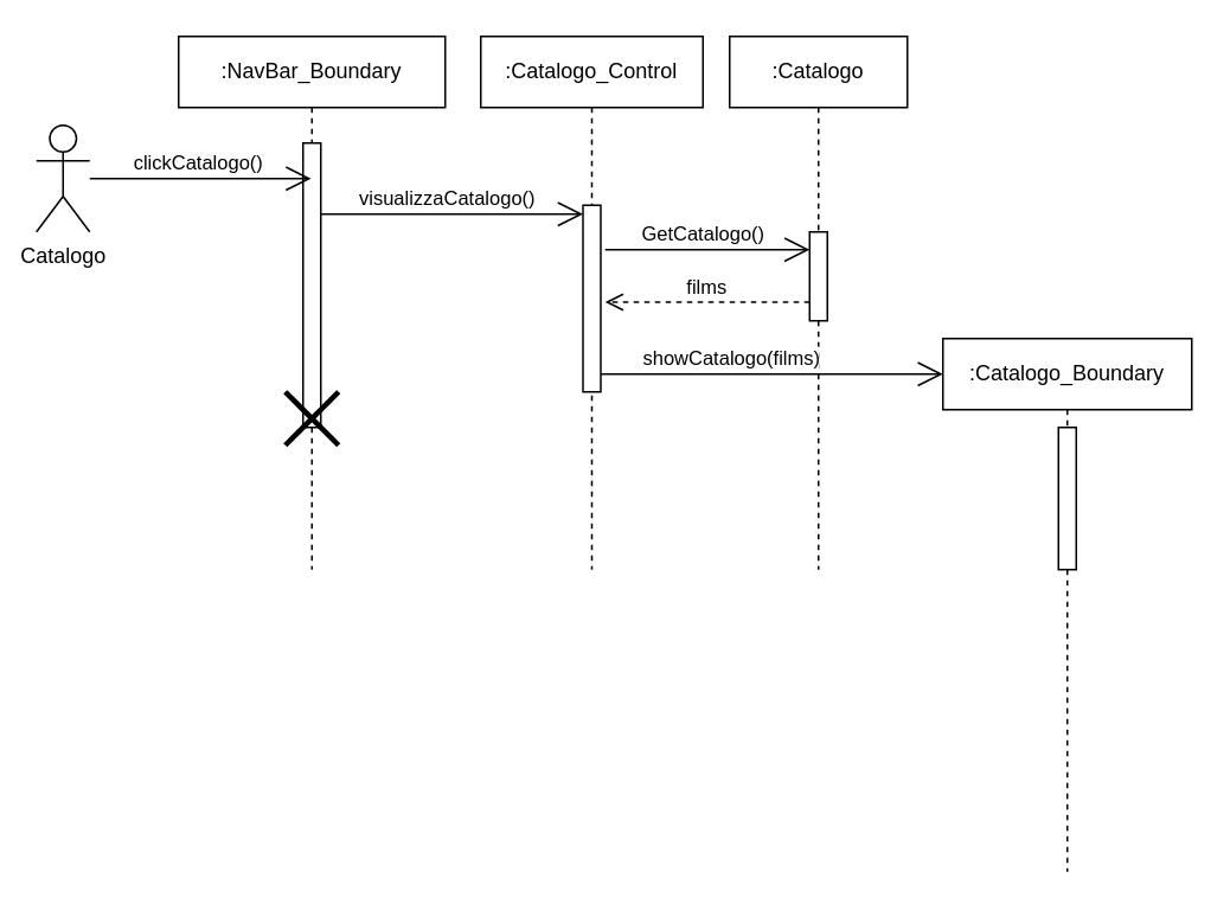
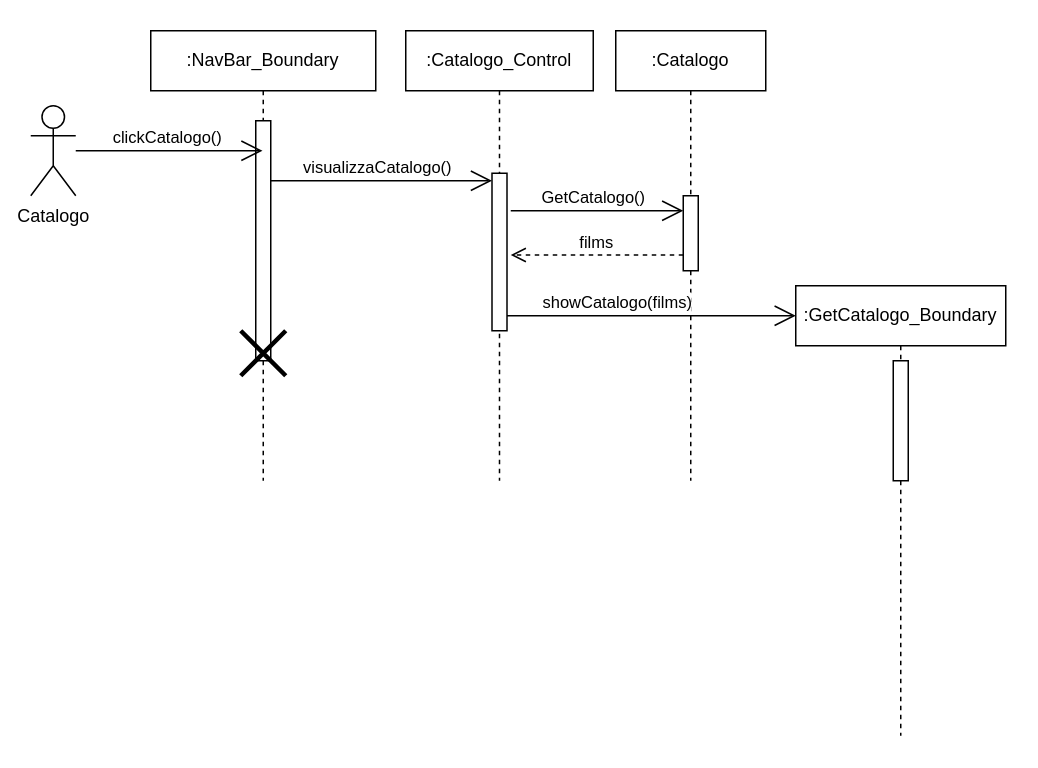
  <mxCell id="0" />
  <mxCell id="1" parent="0" />
  <mxCell id="2" value="Catalogo&lt;div&gt;&lt;br&gt;&lt;/div&gt;" style="shape=umlActor;verticalLabelPosition=bottom;verticalAlign=top;html=1;" vertex="1" parent="1"><mxGeometry x="20" y="70" width="30" height="60" as="geometry" /></mxCell>
  <mxCell id="3" value=":Catalogo_Control" style="shape=umlLifeline;perimeter=lifelinePerimeter;whiteSpace=wrap;html=1;container=1;dropTarget=0;collapsible=0;recursiveResize=0;outlineConnect=0;portConstraint=eastwest;newEdgeStyle={&quot;curved&quot;:0,&quot;rounded&quot;:0};" vertex="1" parent="1"><mxGeometry x="270" y="20" width="125" height="300" as="geometry" /></mxCell>
  <mxCell id="4" value="" style="html=1;points=[[0,0,0,0,5],[0,1,0,0,-5],[1,0,0,0,5],[1,1,0,0,-5]];perimeter=orthogonalPerimeter;outlineConnect=0;targetShapes=umlLifeline;portConstraint=eastwest;newEdgeStyle={&quot;curved&quot;:0,&quot;rounded&quot;:0};" vertex="1" parent="3"><mxGeometry x="57.5" y="95" width="10" height="105" as="geometry" /></mxCell>
  <mxCell id="5" value=":Catalogo" style="shape=umlLifeline;perimeter=lifelinePerimeter;whiteSpace=wrap;html=1;container=1;dropTarget=0;collapsible=0;recursiveResize=0;outlineConnect=0;portConstraint=eastwest;newEdgeStyle={&quot;curved&quot;:0,&quot;rounded&quot;:0};" vertex="1" parent="1"><mxGeometry x="410" y="20" width="100" height="300" as="geometry" /></mxCell>
  <mxCell id="6" value="" style="html=1;points=[[0,0,0,0,5],[0,1,0,0,-5],[1,0,0,0,5],[1,1,0,0,-5]];perimeter=orthogonalPerimeter;outlineConnect=0;targetShapes=umlLifeline;portConstraint=eastwest;newEdgeStyle={&quot;curved&quot;:0,&quot;rounded&quot;:0};" vertex="1" parent="5"><mxGeometry x="45" y="110" width="10" height="50" as="geometry" /></mxCell>
  <mxCell id="7" value=":NavBar_Boundary" style="shape=umlLifeline;perimeter=lifelinePerimeter;whiteSpace=wrap;html=1;container=1;dropTarget=0;collapsible=0;recursiveResize=0;outlineConnect=0;portConstraint=eastwest;newEdgeStyle={&quot;curved&quot;:0,&quot;rounded&quot;:0};" vertex="1" parent="1"><mxGeometry x="100" y="20" width="150" height="300" as="geometry" /></mxCell>
  <mxCell id="8" value="" style="html=1;points=[[0,0,0,0,5],[0,1,0,0,-5],[1,0,0,0,5],[1,1,0,0,-5]];perimeter=orthogonalPerimeter;outlineConnect=0;targetShapes=umlLifeline;portConstraint=eastwest;newEdgeStyle={&quot;curved&quot;:0,&quot;rounded&quot;:0};" vertex="1" parent="7"><mxGeometry x="70" y="60" width="10" height="160" as="geometry" /></mxCell>
  <mxCell id="9" value="" style="shape=umlDestroy;whiteSpace=wrap;html=1;strokeWidth=3;targetShapes=umlLifeline;" vertex="1" parent="7"><mxGeometry x="60" y="200" width="30" height="30" as="geometry" /></mxCell>
  <mxCell id="10" value="" style="endArrow=open;endFill=1;endSize=12;html=1;rounded=0;" edge="1" parent="1" source="2" target="7"><mxGeometry width="160" relative="1" as="geometry"><mxPoint x="310" y="190" as="sourcePoint" /><mxPoint x="470" y="190" as="targetPoint" /></mxGeometry></mxCell>
  <mxCell id="11" value="clickCatalogo()" style="edgeLabel;html=1;align=center;verticalAlign=middle;resizable=0;points=[];" vertex="1" connectable="0" parent="10"><mxGeometry x="-0.395" y="-1" relative="1" as="geometry"><mxPoint x="22" y="-11" as="offset" /></mxGeometry></mxCell>
  <mxCell id="12" value="" style="endArrow=open;endFill=1;endSize=12;html=1;rounded=0;entryX=0;entryY=0;entryDx=0;entryDy=5;entryPerimeter=0;" edge="1" parent="1" source="8" target="4"><mxGeometry width="160" relative="1" as="geometry"><mxPoint x="150" y="140" as="sourcePoint" /><mxPoint x="320" y="120" as="targetPoint" /></mxGeometry></mxCell>
  <mxCell id="13" value="visualizzaCatalogo()" style="edgeLabel;html=1;align=center;verticalAlign=middle;resizable=0;points=[];" vertex="1" connectable="0" parent="12"><mxGeometry x="-0.259" y="-1" relative="1" as="geometry"><mxPoint x="15" y="-11" as="offset" /></mxGeometry></mxCell>
  <mxCell id="14" value="" style="endArrow=open;endFill=1;endSize=12;html=1;rounded=0;" edge="1" parent="1" target="6"><mxGeometry width="160" relative="1" as="geometry"><mxPoint x="340" y="140" as="sourcePoint" /><mxPoint x="497.5" y="140" as="targetPoint" /></mxGeometry></mxCell>
  <mxCell id="15" value="GetCatalogo()" style="edgeLabel;html=1;align=center;verticalAlign=middle;resizable=0;points=[];" vertex="1" connectable="0" parent="14"><mxGeometry x="0.234" y="-2" relative="1" as="geometry"><mxPoint x="-17" y="-12" as="offset" /></mxGeometry></mxCell>
  <mxCell id="16" value="films" style="html=1;verticalAlign=bottom;endArrow=open;dashed=1;endSize=8;curved=0;rounded=0;" edge="1" parent="1" source="6"><mxGeometry relative="1" as="geometry"><mxPoint x="420" y="169.5" as="sourcePoint" /><mxPoint x="340" y="169.5" as="targetPoint" /></mxGeometry></mxCell>
- <mxCell id="17" value=":Catalogo_Boundary" style="shape=umlLifeline;perimeter=lifelinePerimeter;whiteSpace=wrap;html=1;container=1;dropTarget=0;collapsible=0;recursiveResize=0;outlineConnect=0;portConstraint=eastwest;newEdgeStyle={&quot;curved&quot;:0,&quot;rounded&quot;:0};" vertex="1" parent="1"><mxGeometry x="530" y="190" width="140" height="300" as="geometry" /></mxCell>
+ <mxCell id="17" value=":GetCatalogo_Boundary" style="shape=umlLifeline;perimeter=lifelinePerimeter;whiteSpace=wrap;html=1;container=1;dropTarget=0;collapsible=0;recursiveResize=0;outlineConnect=0;portConstraint=eastwest;newEdgeStyle={&quot;curved&quot;:0,&quot;rounded&quot;:0};" vertex="1" parent="1"><mxGeometry x="530" y="190" width="140" height="300" as="geometry" /></mxCell>
  <mxCell id="18" value="" style="html=1;points=[[0,0,0,0,5],[0,1,0,0,-5],[1,0,0,0,5],[1,1,0,0,-5]];perimeter=orthogonalPerimeter;outlineConnect=0;targetShapes=umlLifeline;portConstraint=eastwest;newEdgeStyle={&quot;curved&quot;:0,&quot;rounded&quot;:0};" vertex="1" parent="17"><mxGeometry x="65" y="50" width="10" height="80" as="geometry" /></mxCell>
  <mxCell id="19" value="" style="endArrow=open;endFill=1;endSize=12;html=1;rounded=0;" edge="1" parent="1" source="4"><mxGeometry width="160" relative="1" as="geometry"><mxPoint x="310" y="160" as="sourcePoint" /><mxPoint x="530" y="210" as="targetPoint" /><Array as="points"><mxPoint x="350" y="210" /></Array></mxGeometry></mxCell>
  <mxCell id="20" value="showCatalogo(films)" style="edgeLabel;html=1;align=center;verticalAlign=middle;resizable=0;points=[];" vertex="1" connectable="0" parent="19"><mxGeometry x="-0.416" y="-2" relative="1" as="geometry"><mxPoint x="17" y="-12" as="offset" /></mxGeometry></mxCell>
